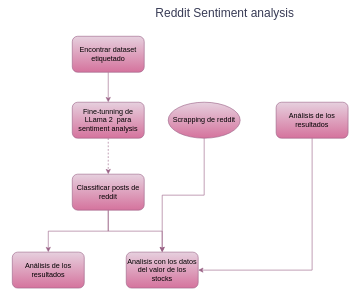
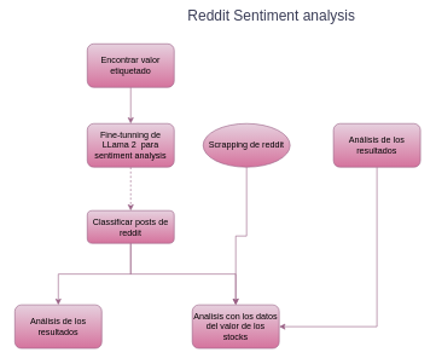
  <mxCell id="0" />
  <mxCell id="1" parent="0" />
  <mxCell id="2" style="edgeStyle=orthogonalEdgeStyle;rounded=0;orthogonalLoop=1;jettySize=auto;html=1;exitX=0.5;exitY=1;exitDx=0;exitDy=0;entryX=0.5;entryY=0;entryDx=0;entryDy=0;fontColor=#393C56;fillColor=#e6d0de;strokeColor=#996185;gradientColor=#d5739d;shadow=0;dashed=1;" edge="1" parent="1" source="3" target="9"><mxGeometry relative="1" as="geometry" /></mxCell>
  <mxCell id="3" value="Fine-tunning de LLama 2&amp;nbsp; para sentiment analysis" style="rounded=1;whiteSpace=wrap;html=1;fontSize=12;glass=0;strokeWidth=1;shadow=0;labelBackgroundColor=none;fillColor=#e6d0de;strokeColor=#996185;gradientColor=#d5739d;" parent="1" vertex="1"><mxGeometry x="120" y="170" width="120" height="60" as="geometry" /></mxCell>
  <mxCell id="4" value="&lt;div align=&quot;center&quot;&gt;Reddit Sentiment analysis&lt;br&gt;&lt;/div&gt;" style="text;html=1;strokeColor=none;fillColor=none;spacing=5;spacingTop=-20;whiteSpace=wrap;overflow=hidden;rounded=1;fontSize=20;fontFamily=Helvetica;labelBackgroundColor=none;fontColor=#393C56;" vertex="1" parent="1"><mxGeometry x="254" y="20" width="240" height="20" as="geometry" /></mxCell>
  <mxCell id="5" style="edgeStyle=orthogonalEdgeStyle;rounded=0;orthogonalLoop=1;jettySize=auto;html=1;fontColor=#393C56;fillColor=#e6d0de;exitX=0.5;exitY=1;exitDx=0;exitDy=0;strokeColor=#996185;gradientColor=#d5739d;shadow=0;" edge="1" parent="1" source="6" target="13"><mxGeometry relative="1" as="geometry" /></mxCell>
  <mxCell id="6" value="Scrapping de reddit" style="ellipse;whiteSpace=wrap;html=1;fontSize=12;glass=0;strokeWidth=1;shadow=0;labelBackgroundColor=none;fillColor=#e6d0de;strokeColor=#996185;gradientColor=#d5739d;" vertex="1" parent="1"><mxGeometry x="280" y="170" width="120" height="60" as="geometry" /></mxCell>
  <mxCell id="7" value="" style="edgeStyle=orthogonalEdgeStyle;rounded=0;orthogonalLoop=1;jettySize=auto;html=1;fontColor=#393C56;fillColor=#e6d0de;strokeColor=#996185;gradientColor=#d5739d;shadow=0;" edge="1" parent="1" source="9" target="10"><mxGeometry relative="1" as="geometry" /></mxCell>
  <mxCell id="8" style="edgeStyle=orthogonalEdgeStyle;rounded=0;orthogonalLoop=1;jettySize=auto;html=1;exitX=0.5;exitY=1;exitDx=0;exitDy=0;entryX=0.5;entryY=0;entryDx=0;entryDy=0;fontColor=#393C56;fillColor=#e6d0de;strokeColor=#996185;gradientColor=#d5739d;shadow=0;" edge="1" parent="1" source="9" target="13"><mxGeometry relative="1" as="geometry" /></mxCell>
- <mxCell id="9" value="Classificar posts de reddit" style="rounded=1;whiteSpace=wrap;html=1;fontSize=12;glass=0;strokeWidth=1;shadow=0;labelBackgroundColor=none;fillColor=#e6d0de;strokeColor=#996185;gradientColor=#d5739d;" vertex="1" parent="1"><mxGeometry x="120" y="290" width="120" height="60" as="geometry" /></mxCell>
+ <mxCell id="9" value="Classificar posts de reddit" style="rounded=1;whiteSpace=wrap;html=1;fontSize=12;glass=0;strokeWidth=1;shadow=0;labelBackgroundColor=none;fillColor=#e6d0de;strokeColor=#996185;gradientColor=#d5739d;" vertex="1" parent="1"><mxGeometry x="120" y="290" width="120" height="45" as="geometry" /></mxCell>
  <mxCell id="10" value="Análisis de los resultados" style="whiteSpace=wrap;html=1;fillColor=#e6d0de;rounded=1;glass=0;strokeWidth=1;shadow=0;labelBackgroundColor=none;strokeColor=#996185;gradientColor=#d5739d;" vertex="1" parent="1"><mxGeometry x="20" y="420" width="120" height="60" as="geometry" /></mxCell>
  <mxCell id="11" style="edgeStyle=orthogonalEdgeStyle;rounded=0;orthogonalLoop=1;jettySize=auto;html=1;entryX=0.5;entryY=0;entryDx=0;entryDy=0;fontColor=#393C56;fillColor=#e6d0de;strokeColor=#996185;gradientColor=#d5739d;shadow=0;" edge="1" parent="1" source="12" target="3"><mxGeometry relative="1" as="geometry" /></mxCell>
- <mxCell id="12" value="Encontrar dataset etiquetado" style="whiteSpace=wrap;html=1;fillColor=#e6d0de;rounded=1;glass=0;strokeWidth=1;shadow=0;labelBackgroundColor=none;strokeColor=#996185;gradientColor=#d5739d;" vertex="1" parent="1"><mxGeometry x="120" y="60" width="120" height="60" as="geometry" /></mxCell>
- <mxCell id="13" value="Analisis con los datos del valor de los stocks" style="whiteSpace=wrap;html=1;fillColor=#e6d0de;rounded=1;glass=0;strokeWidth=1;shadow=0;labelBackgroundColor=none;strokeColor=#996185;gradientColor=#d5739d;" vertex="1" parent="1"><mxGeometry x="210" y="420" width="120" height="60" as="geometry" /></mxCell>
+ <mxCell id="12" value="Encontrar valor etiquetado" style="whiteSpace=wrap;html=1;fillColor=#e6d0de;rounded=1;glass=0;strokeWidth=1;shadow=0;labelBackgroundColor=none;strokeColor=#996185;gradientColor=#d5739d;" vertex="1" parent="1"><mxGeometry x="120" y="60" width="120" height="60" as="geometry" /></mxCell>
+ <mxCell id="13" value="Analisis con los datos del valor de los stocks" style="whiteSpace=wrap;html=1;fillColor=#e6d0de;rounded=1;glass=0;strokeWidth=1;shadow=0;labelBackgroundColor=none;strokeColor=#996185;gradientColor=#d5739d;" vertex="1" parent="1"><mxGeometry x="265" y="420" width="120" height="60" as="geometry" /></mxCell>
  <mxCell id="14" style="edgeStyle=orthogonalEdgeStyle;rounded=0;orthogonalLoop=1;jettySize=auto;html=1;exitX=0.5;exitY=1;exitDx=0;exitDy=0;entryX=1;entryY=0.5;entryDx=0;entryDy=0;fontColor=#393C56;fillColor=#e6d0de;strokeColor=#996185;gradientColor=#d5739d;shadow=0;" edge="1" parent="1" source="15" target="13"><mxGeometry relative="1" as="geometry" /></mxCell>
  <mxCell id="15" value="Análisis de los resultados" style="whiteSpace=wrap;html=1;fillColor=#e6d0de;rounded=1;glass=0;strokeWidth=1;shadow=0;labelBackgroundColor=none;strokeColor=#996185;gradientColor=#d5739d;" vertex="1" parent="1"><mxGeometry x="460" y="170" width="120" height="60" as="geometry" /></mxCell>
